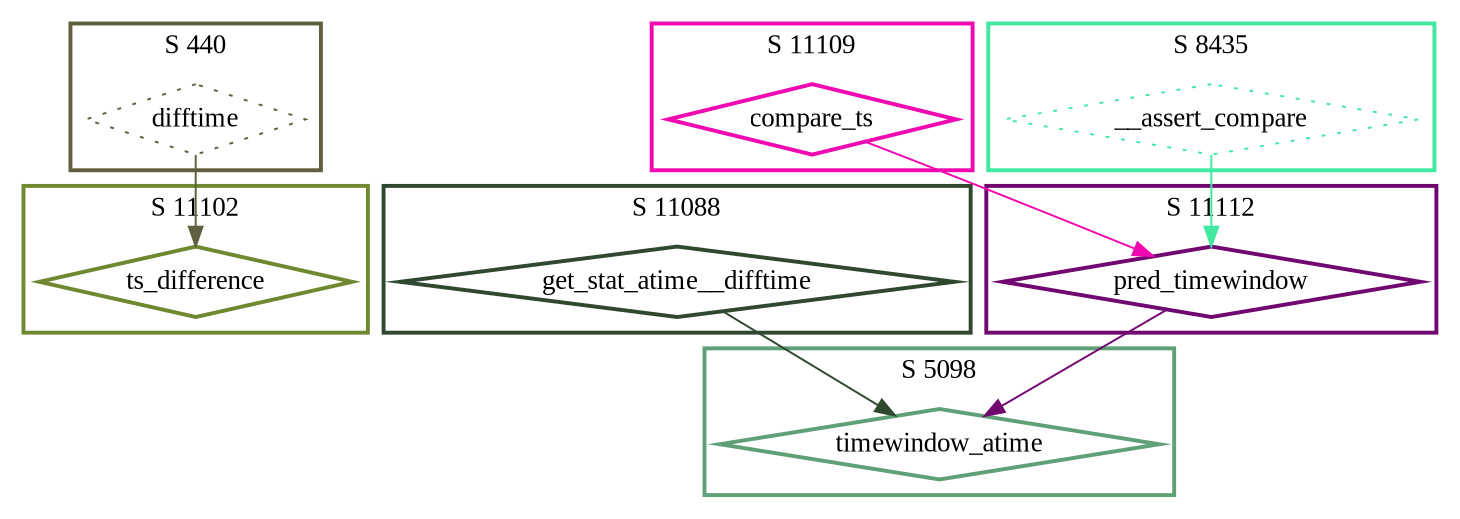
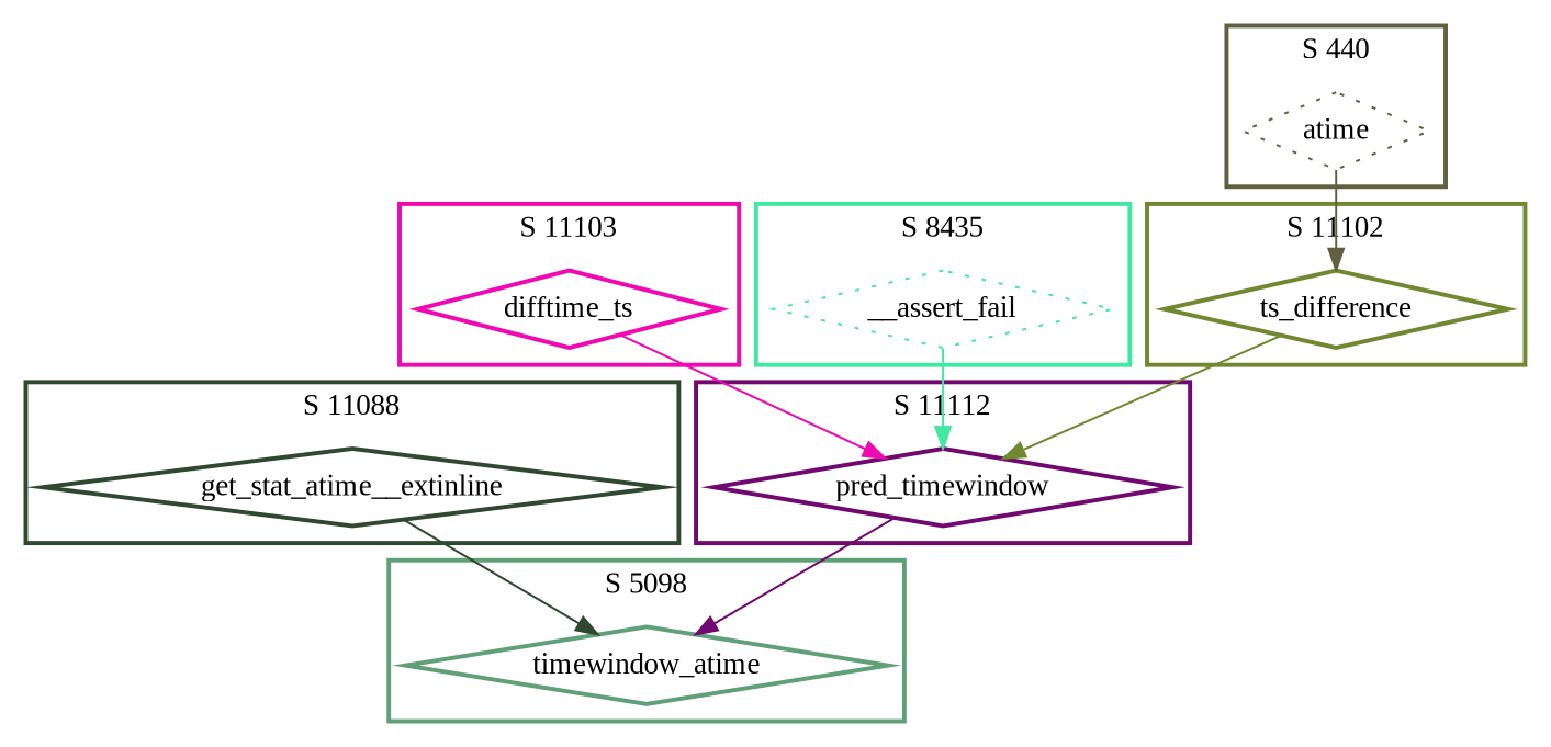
  digraph {
    fontname="Liberation Serif"
    node [fontname="Liberation Serif" shape=diamond style=bold]
    edge [fontname="Liberation Serif"]
    n1 [color="#708830" label=ts_difference]
    n2 [color="#700870" label=pred_timewindow]
-   n3 [color="#F008B0" label=compare_ts]
-   n4 [color="#304830" label=get_stat_atime__difftime]
+   n3 [color="#F008B0" label=difftime_ts]
+   n4 [color="#304830" label=get_stat_atime__extinline]
    n5 [color="#60A078" label=timewindow_atime]
-   n6 [color="#40E8A0" label=__assert_compare style=dotted]
-   n7 [color="#606040" label=difftime style=dotted]
+   n6 [color="#40E8A0" label=__assert_fail style=dotted]
+   n7 [color="#606040" label=atime style=dotted]
    subgraph cluster_1 {
      color="#708830"
      label="S 11102"
      style=bold
      n1
    }
    subgraph cluster_2 {
      color="#700870"
      label="S 11112"
      style=bold
      n2
    }
    subgraph cluster_3 {
      color="#F008B0"
-     label="S 11109"
+     label="S 11103"
      style=bold
      n3
    }
    subgraph cluster_4 {
      color="#304830"
      label="S 11088"
      style=bold
      n4
    }
    subgraph cluster_5 {
      color="#60A078"
      label="S 5098"
      style=bold
      n5
    }
    subgraph cluster_6 {
      color="#40E8A0"
      label="S 8435"
      style=bold
      n6
    }
    subgraph cluster_7 {
      color="#606040"
      label="S 440"
      style=bold
      n7
    }
+   n1 -> n2 [color="#708830"]
    n2 -> n5 [color="#700870"]
    n3 -> n2 [color="#F008B0"]
    n4 -> n5 [color="#304830"]
    n6 -> n2 [color="#40E8A0"]
    n7 -> n1 [color="#606040"]
  }
